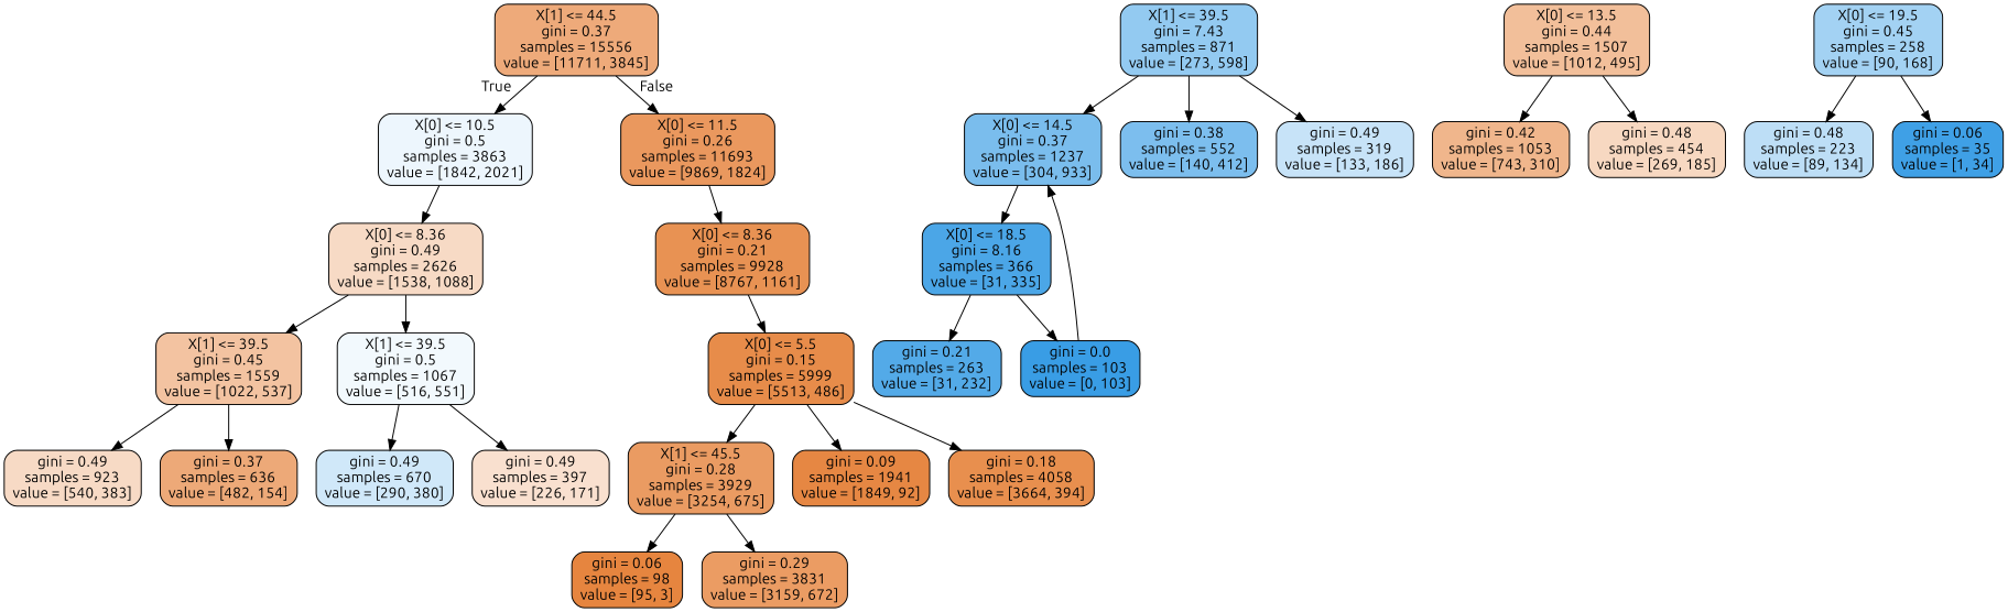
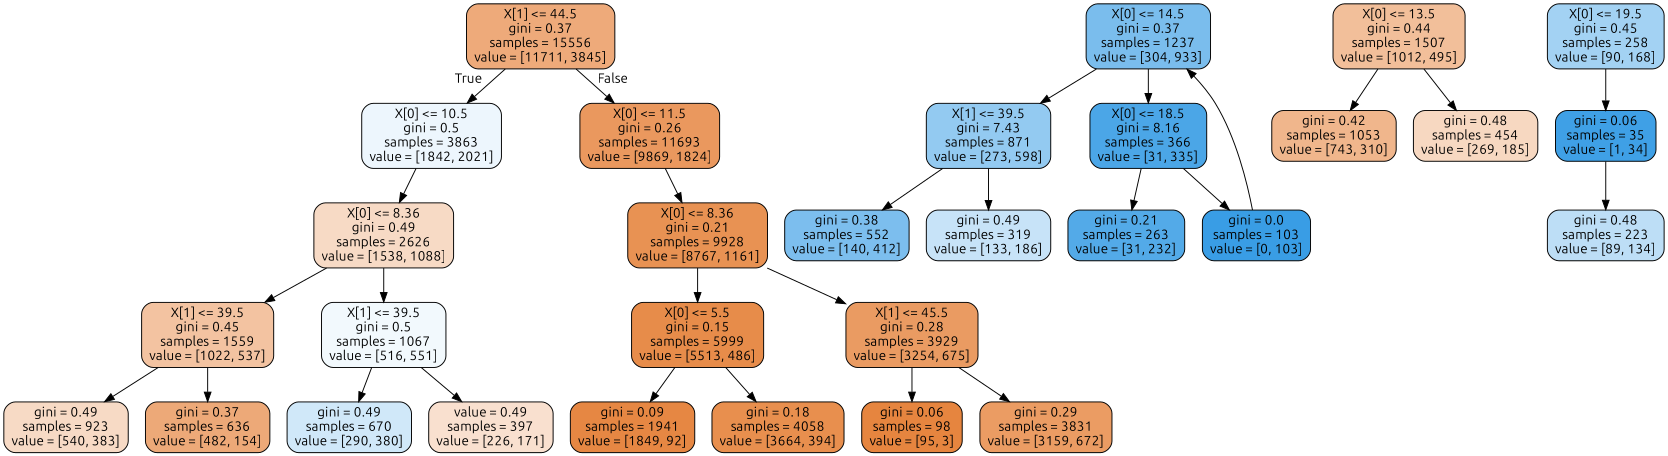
  digraph {
    fontname=Ubuntu
    node [color=black fillcolor="#f7dac5" fontname=Ubuntu shape=box style="filled, rounded"]
    edge [fontname=Ubuntu]
    n1 [fillcolor="#eeaa7a" label="X[1] <= 44.5\ngini = 0.37\nsamples = 15556\nvalue = [11711, 3845]"]
    n2 [fillcolor="#edf6fd" label="X[0] <= 10.5\ngini = 0.5\nsamples = 3863\nvalue = [1842, 2021]"]
    n3 [fillcolor="#ea985e" label="X[0] <= 11.5\ngini = 0.26\nsamples = 11693\nvalue = [9869, 1824]"]
    n4 [label="X[0] <= 8.36\ngini = 0.49\nsamples = 2626\nvalue = [1538, 1088]"]
    n5 [fillcolor="#e89253" label="X[0] <= 8.36\ngini = 0.21\nsamples = 9928\nvalue = [8767, 1161]"]
    n6 [fillcolor="#f3c3a1" label="X[1] <= 39.5\ngini = 0.45\nsamples = 1559\nvalue = [1022, 537]"]
    n7 [fillcolor="#f2f9fd" label="X[1] <= 39.5\ngini = 0.5\nsamples = 1067\nvalue = [516, 551]"]
    n8 [fillcolor="#7abded" label="X[0] <= 14.5\ngini = 0.37\nsamples = 1237\nvalue = [304, 933]"]
    n9 [fillcolor="#93caf1" label="X[1] <= 39.5\ngini = 7.43\nsamples = 871\nvalue = [273, 598]"]
    n10 [fillcolor="#4ba6e7" label="X[0] <= 18.5\ngini = 8.16\nsamples = 366\nvalue = [31, 335]"]
    n11 [label="gini = 0.49\nsamples = 923\nvalue = [540, 383]"]
    n12 [fillcolor="#eda978" label="gini = 0.37\nsamples = 636\nvalue = [482, 154]"]
    n13 [fillcolor="#d0e8f9" label="gini = 0.49\nsamples = 670\nvalue = [290, 380]"]
-   n14 [fillcolor="#f9e0cf" label="gini = 0.49\nsamples = 397\nvalue = [226, 171]"]
+   n14 [fillcolor="#f9e0cf" label="value = 0.49\nsamples = 397\nvalue = [226, 171]"]
    n15 [fillcolor="#7cbeee" label="gini = 0.38\nsamples = 552\nvalue = [140, 412]"]
    n16 [fillcolor="#c7e3f8" label="gini = 0.49\nsamples = 319\nvalue = [133, 186]"]
    n17 [fillcolor="#53aae8" label="gini = 0.21\nsamples = 263\nvalue = [31, 232]"]
    n18 [fillcolor="#399de5" label="gini = 0.0\nsamples = 103\nvalue = [0, 103]"]
    n19 [fillcolor="#e78c4a" label="X[0] <= 5.5\ngini = 0.15\nsamples = 5999\nvalue = [5513, 486]"]
    n20 [fillcolor="#ea9b62" label="X[1] <= 45.5\ngini = 0.28\nsamples = 3929\nvalue = [3254, 675]"]
    n21 [fillcolor="#e68743" label="gini = 0.09\nsamples = 1941\nvalue = [1849, 92]"]
    n22 [fillcolor="#e88f4e" label="gini = 0.18\nsamples = 4058\nvalue = [3664, 394]"]
    n23 [fillcolor="#e6853f" label="gini = 0.06\nsamples = 98\nvalue = [95, 3]"]
    n24 [fillcolor="#eb9c63" label="gini = 0.29\nsamples = 3831\nvalue = [3159, 672]"]
    n25 [fillcolor="#f2bf9a" label="X[0] <= 13.5\ngini = 0.44\nsamples = 1507\nvalue = [1012, 495]"]
    n26 [fillcolor="#f0b68c" label="gini = 0.42\nsamples = 1053\nvalue = [743, 310]"]
    n27 [fillcolor="#f7d8c1" label="gini = 0.48\nsamples = 454\nvalue = [269, 185]"]
    n28 [fillcolor="#a3d2f3" label="X[0] <= 19.5\ngini = 0.45\nsamples = 258\nvalue = [90, 168]"]
    n29 [fillcolor="#bddef6" label="gini = 0.48\nsamples = 223\nvalue = [89, 134]"]
    n30 [fillcolor="#3fa0e6" label="gini = 0.06\nsamples = 35\nvalue = [1, 34]"]
    n1 -> n2 [headlabel=True labelangle=45 labeldistance=2.5]
    n1 -> n3 [headlabel=False labelangle=-45 labeldistance=2.5]
    n2 -> n4
    n3 -> n5
    n4 -> n6
    n4 -> n7
    n5 -> n19
-   n19 -> n20
+   n5 -> n20
    n6 -> n11
    n6 -> n12
    n7 -> n13
    n7 -> n14
-   n9 -> n8
+   n8 -> n9
    n8 -> n10
    n9 -> n15
    n9 -> n16
    n10 -> n17
    n10 -> n18
    n18 -> n8
    n19 -> n21
    n19 -> n22
    n20 -> n23
    n20 -> n24
    n25 -> n26
    n25 -> n27
-   n28 -> n29
+   n30 -> n29
    n28 -> n30
  }
